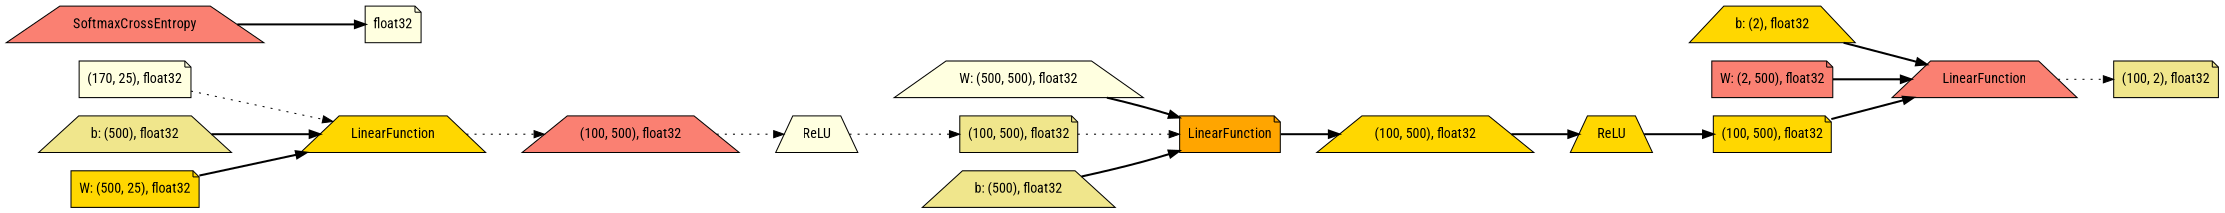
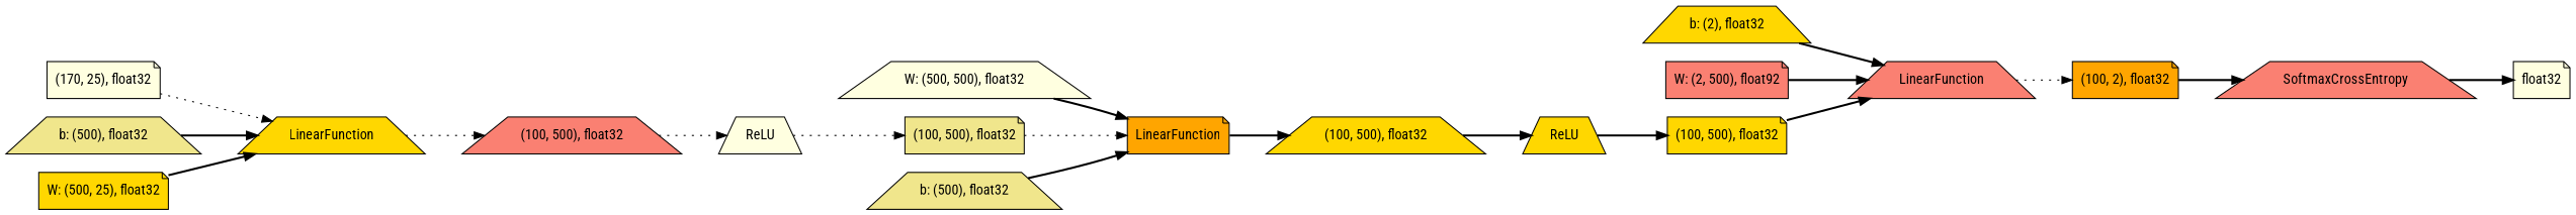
  digraph {
    fontname="Roboto Condensed"
    rankdir=LR
    node [fillcolor=gold fontname="Roboto Condensed" shape=trapezium style=filled]
    edge [fontname="Roboto Condensed" style=bold]
    n1 [label="(100, 500), float32"]
    n2 [label=ReLU]
    n3 [label="(100, 500), float32" shape=note]
    n4 [label="b: (2), float32"]
    n5 [fillcolor=salmon label=LinearFunction]
-   n6 [fillcolor=khaki label="(100, 2), float32" shape=note]
+   n6 [fillcolor=orange label="(100, 2), float32" shape=note]
    n7 [fillcolor=lightyellow label="W: (500, 500), float32"]
    n8 [fillcolor=orange label=LinearFunction shape=note]
    n9 [label=LinearFunction]
    n10 [fillcolor=salmon label="(100, 500), float32"]
    n11 [fillcolor=lightyellow label=ReLU]
    n12 [fillcolor=lightyellow label="(170, 25), float32" shape=note]
    n13 [fillcolor=lightyellow label=float32 shape=note]
    n14 [fillcolor=khaki label="(100, 500), float32" shape=note]
-   n15 [fillcolor=salmon label="W: (2, 500), float32" shape=note]
+   n15 [fillcolor=salmon label="W: (2, 500), float92" shape=note]
    n16 [fillcolor=khaki label="b: (500), float32"]
    n17 [fillcolor=salmon label=SoftmaxCrossEntropy]
    n18 [fillcolor=khaki label="b: (500), float32"]
    n19 [label="W: (500, 25), float32" shape=note]
    n1 -> n2
    n2 -> n3
    n3 -> n5
    n4 -> n5
    n5 -> n6 [style=dotted]
+   n6 -> n17
    n7 -> n8
    n8 -> n1
    n9 -> n10 [style=dotted]
    n10 -> n11 [style=dotted]
    n11 -> n14 [style=dotted]
    n12 -> n9 [style=dotted]
    n14 -> n8 [style=dotted]
    n15 -> n5
    n16 -> n8
    n17 -> n13
    n18 -> n9
    n19 -> n9
  }
